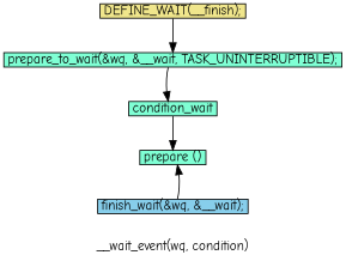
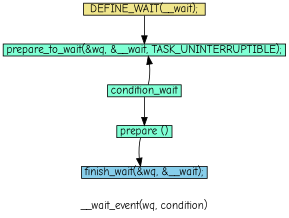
  digraph {
    fontname="Comic Neue"
    label="__wait_event(wq, condition)"
    node [fillcolor=aquamarine fontname="Comic Neue" margin="0.05,0.005" shape=box style=filled]
    edge [fontname="Comic Neue"]
-   n1 [fillcolor=khaki height=0.1 label="DEFINE_WAIT(__finish);" width=0.1]
+   n1 [fillcolor=khaki height=0.1 label="DEFINE_WAIT(__wait);" width=0.1]
    n2 [height=0.1 label="prepare_to_wait(&wq, &__wait, TASK_UNINTERRUPTIBLE);" width=0.1]
    n3 [height=0.1 label=condition_wait width=0.1]
    n4 [height=0.1 label="prepare ()" width=0.1]
    n5 [fillcolor=skyblue height=0.1 label="finish_wait(&wq, &__wait);" width=0.1]
    n1 -> n2
-   n2 -> n3
+   n3 -> n2
    n3 -> n4
-   n5 -> n4
+   n4 -> n5
  }
